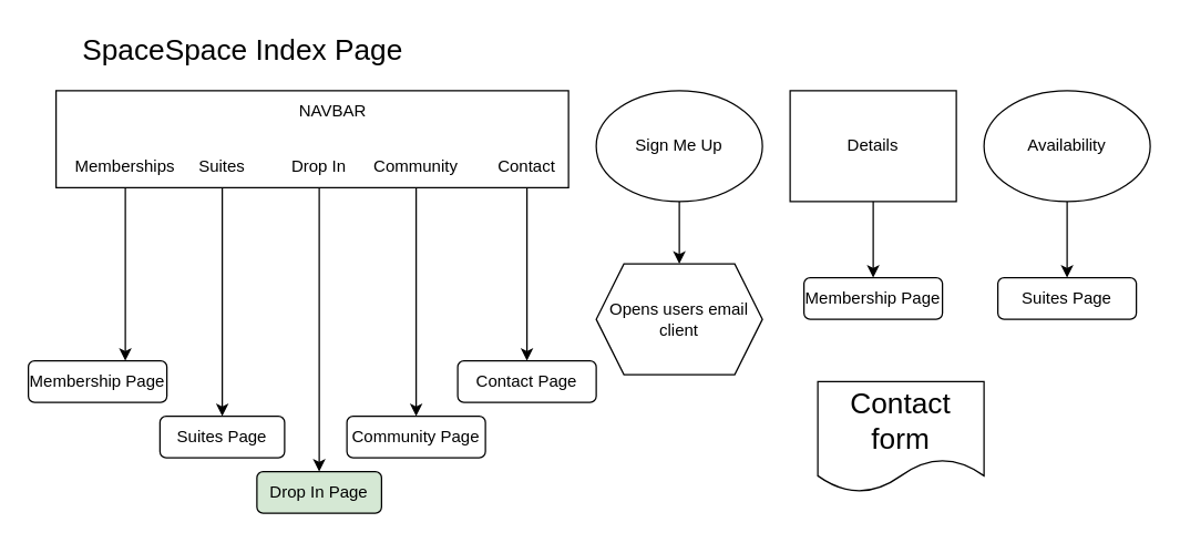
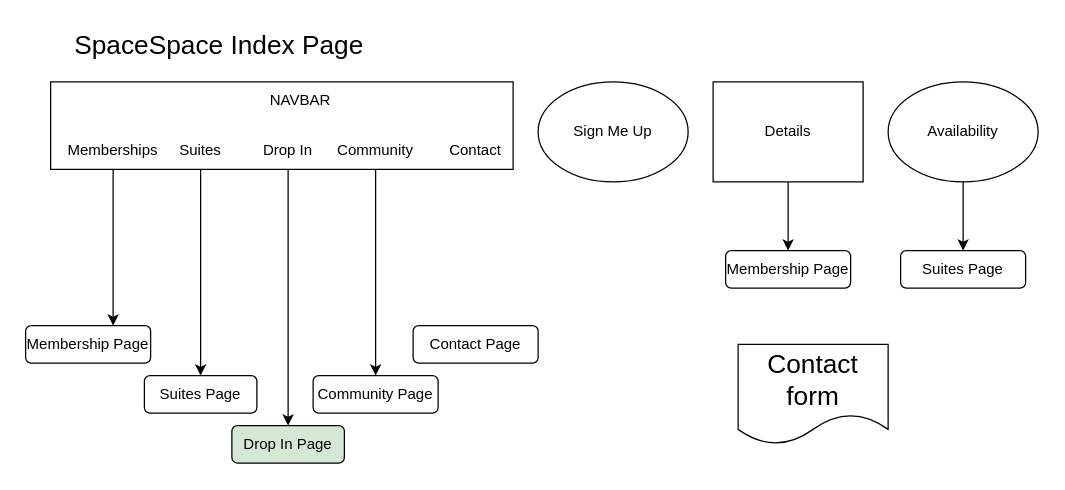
  <mxCell id="0" />
  <mxCell id="1" parent="0" />
  <mxCell id="2" value="Membership Page" style="rounded=1;whiteSpace=wrap;html=1;" vertex="1" parent="1"><mxGeometry y="260" width="100" height="30" as="geometry" x="20" /></mxCell>
  <mxCell id="3" value="Suites Page" style="rounded=1;whiteSpace=wrap;html=1;" vertex="1" parent="1"><mxGeometry x="115" y="300" width="90" height="30" as="geometry" /></mxCell>
  <mxCell id="4" value="Drop In Page" style="rounded=1;whiteSpace=wrap;html=1;fillColor=#d5e8d4;" vertex="1" parent="1"><mxGeometry x="185" y="340" width="90" height="30" as="geometry" /></mxCell>
  <mxCell id="5" style="edgeStyle=orthogonalEdgeStyle;rounded=0;orthogonalLoop=1;jettySize=auto;html=1;exitX=0.5;exitY=1;exitDx=0;exitDy=0;entryX=0.7;entryY=0;entryDx=0;entryDy=0;entryPerimeter=0;" edge="1" parent="1" source="13" target="2"><mxGeometry relative="1" as="geometry" /></mxCell>
  <mxCell id="6" style="edgeStyle=orthogonalEdgeStyle;rounded=0;orthogonalLoop=1;jettySize=auto;html=1;exitX=0.5;exitY=1;exitDx=0;exitDy=0;entryX=0.5;entryY=0;entryDx=0;entryDy=0;" edge="1" parent="1" source="14" target="3"><mxGeometry relative="1" as="geometry" /></mxCell>
  <mxCell id="7" style="edgeStyle=orthogonalEdgeStyle;rounded=0;orthogonalLoop=1;jettySize=auto;html=1;exitX=0.5;exitY=1;exitDx=0;exitDy=0;" edge="1" parent="1" source="15" target="4"><mxGeometry relative="1" as="geometry" /></mxCell>
  <mxCell id="8" value="Community Page" style="rounded=1;whiteSpace=wrap;html=1;" vertex="1" parent="1"><mxGeometry x="250" y="300" width="100" height="30" as="geometry" /></mxCell>
  <mxCell id="9" style="edgeStyle=orthogonalEdgeStyle;rounded=0;orthogonalLoop=1;jettySize=auto;html=1;exitX=0.5;exitY=1;exitDx=0;exitDy=0;" edge="1" parent="1" source="16" target="8"><mxGeometry relative="1" as="geometry" /></mxCell>
  <mxCell id="10" value="Contact Page" style="rounded=1;whiteSpace=wrap;html=1;" vertex="1" parent="1"><mxGeometry x="330" y="260" width="100" height="30" as="geometry" /></mxCell>
- <mxCell id="11" style="edgeStyle=orthogonalEdgeStyle;rounded=0;orthogonalLoop=1;jettySize=auto;html=1;exitX=0.5;exitY=1;exitDx=0;exitDy=0;entryX=0.5;entryY=0;entryDx=0;entryDy=0;" edge="1" parent="1" source="17" target="10"><mxGeometry relative="1" as="geometry" /></mxCell>
  <mxCell id="12" value="" style="rounded=0;whiteSpace=wrap;html=1;" vertex="1" parent="1"><mxGeometry x="40" y="65" width="370" height="70" as="geometry" /></mxCell>
  <mxCell id="13" value="Memberships" style="text;html=1;strokeColor=none;fillColor=none;align=center;verticalAlign=middle;whiteSpace=wrap;rounded=0;" vertex="1" parent="1"><mxGeometry x="50" y="105" width="80" height="30" as="geometry" /></mxCell>
  <mxCell id="14" value="Suites&lt;span style=&quot;color: rgba(0 , 0 , 0 , 0) ; font-family: monospace ; font-size: 0px&quot;&gt;%3CmxGraphModel%3E%3Croot%3E%3CmxCell%20id%3D%220%22%2F%3E%3CmxCell%20id%3D%221%22%20parent%3D%220%22%2F%3E%3CmxCell%20id%3D%222%22%20value%3D%22Memberships%22%20style%3D%22text%3Bhtml%3D1%3BstrokeColor%3Dnone%3BfillColor%3Dnone%3Balign%3Dcenter%3BverticalAlign%3Dmiddle%3BwhiteSpace%3Dwrap%3Brounded%3D0%3B%22%20vertex%3D%221%22%20parent%3D%221%22%3E%3CmxGeometry%20x%3D%22100%22%20y%3D%22120%22%20width%3D%2280%22%20height%3D%2230%22%20as%3D%22geometry%22%2F%3E%3C%2FmxCell%3E%3C%2Froot%3E%3C%2FmxGraphModel%3E&lt;/span&gt;" style="text;html=1;strokeColor=none;fillColor=none;align=center;verticalAlign=middle;whiteSpace=wrap;rounded=0;" vertex="1" parent="1"><mxGeometry x="120" y="105" width="80" height="30" as="geometry" /></mxCell>
  <mxCell id="15" value="Drop In" style="text;html=1;strokeColor=none;fillColor=none;align=center;verticalAlign=middle;whiteSpace=wrap;rounded=0;" vertex="1" parent="1"><mxGeometry x="190" y="105" width="80" height="30" as="geometry" /></mxCell>
  <mxCell id="16" value="Community" style="text;html=1;strokeColor=none;fillColor=none;align=center;verticalAlign=middle;whiteSpace=wrap;rounded=0;" vertex="1" parent="1"><mxGeometry x="260" y="105" width="80" height="30" as="geometry" /></mxCell>
  <mxCell id="17" value="Contact" style="text;html=1;strokeColor=none;fillColor=none;align=center;verticalAlign=middle;whiteSpace=wrap;rounded=0;" vertex="1" parent="1"><mxGeometry x="340" y="105" width="80" height="30" as="geometry" /></mxCell>
  <mxCell id="18" value="NAVBAR" style="text;html=1;strokeColor=none;fillColor=none;align=center;verticalAlign=middle;whiteSpace=wrap;rounded=0;" vertex="1" parent="1"><mxGeometry x="210" y="65" width="60" height="30" as="geometry" /></mxCell>
- <mxCell id="19" style="edgeStyle=orthogonalEdgeStyle;rounded=0;orthogonalLoop=1;jettySize=auto;html=1;exitX=0.5;exitY=1;exitDx=0;exitDy=0;" edge="1" parent="1" source="20" target="21"><mxGeometry relative="1" as="geometry" /></mxCell>
  <mxCell id="20" value="Sign Me Up" style="ellipse;whiteSpace=wrap;html=1;" vertex="1" parent="1"><mxGeometry x="430" y="65" width="120" height="80" as="geometry" /></mxCell>
- <mxCell id="21" value="Opens users email client" style="shape=hexagon;perimeter=hexagonPerimeter2;whiteSpace=wrap;html=1;fixedSize=1;" vertex="1" parent="1"><mxGeometry x="430" y="190" width="120" height="80" as="geometry" /></mxCell>
  <mxCell id="22" value="SpaceSpace Index Page" style="text;html=1;strokeColor=none;fillColor=none;align=center;verticalAlign=middle;whiteSpace=wrap;rounded=0;fontSize=21;" vertex="1" parent="1"><mxGeometry x="50" y="20" width="250" height="30" as="geometry" /></mxCell>
  <mxCell id="23" style="edgeStyle=orthogonalEdgeStyle;rounded=0;orthogonalLoop=1;jettySize=auto;html=1;exitX=0.5;exitY=1;exitDx=0;exitDy=0;entryX=0.5;entryY=0;entryDx=0;entryDy=0;" edge="1" parent="1" source="24" target="25"><mxGeometry relative="1" as="geometry"><mxPoint x="680" y="190" as="targetPoint" /></mxGeometry></mxCell>
  <mxCell id="24" value="Details" style="whiteSpace=wrap;html=1;rounded=0;" vertex="1" parent="1"><mxGeometry x="570" y="65" width="120" height="80" as="geometry" /></mxCell>
  <mxCell id="25" value="Membership Page" style="rounded=1;whiteSpace=wrap;html=1;" vertex="1" parent="1"><mxGeometry x="580" y="200" width="100" height="30" as="geometry" /></mxCell>
  <mxCell id="26" style="edgeStyle=orthogonalEdgeStyle;rounded=0;orthogonalLoop=1;jettySize=auto;html=1;exitX=0.5;exitY=1;exitDx=0;exitDy=0;" edge="1" parent="1" source="27"><mxGeometry relative="1" as="geometry"><mxPoint x="770" y="200" as="targetPoint" /></mxGeometry></mxCell>
  <mxCell id="27" value="Availability" style="ellipse;whiteSpace=wrap;html=1;" vertex="1" parent="1"><mxGeometry x="710" y="65" width="120" height="80" as="geometry" /></mxCell>
  <mxCell id="28" value="Suites Page" style="rounded=1;whiteSpace=wrap;html=1;" vertex="1" parent="1"><mxGeometry x="720" y="200" width="100" height="30" as="geometry" /></mxCell>
  <mxCell id="29" value="Contact form" style="shape=document;whiteSpace=wrap;html=1;boundedLbl=1;fontSize=21;" vertex="1" parent="1"><mxGeometry x="590" y="275" width="120" height="80" as="geometry" /></mxCell>
